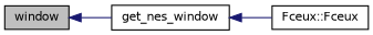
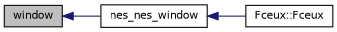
  digraph {
    rankdir=LR
    node [color=black fillcolor=white fontname=Helvetica fontsize=10 shape=record style=filled]
    edge [color=midnightblue dir=back fontname=Helvetica fontsize=10 labelfontname=Helvetica labelfontsize=10 style=solid]
    n1 [fillcolor=grey75 fontcolor=black height=0.2 label=window width=0.4]
-   n2 [height=0.2 label=get_nes_window width=0.4]
+   n2 [height=0.2 label=nes_nes_window width=0.4]
    n3 [height=0.2 label="Fceux::Fceux" width=0.4]
    n1 -> n2
    n2 -> n3
  }
